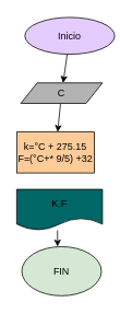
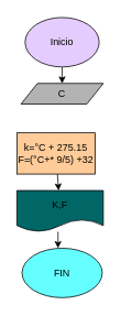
  <mxCell id="0" />
  <mxCell id="1" parent="0" />
  <mxCell id="2" value="" style="edgeStyle=none;html=1;" edge="1" parent="1" source="3" target="5"><mxGeometry relative="1" as="geometry" /></mxCell>
- <mxCell id="3" value="Inicio" style="ellipse;whiteSpace=wrap;html=1;fillColor=#E5CCFF;" vertex="1" parent="1"><mxGeometry x="30" y="20" width="110" height="45" as="geometry" /></mxCell>
- <mxCell id="4" value="" style="edgeStyle=none;html=1;" edge="1" parent="1" source="5" target="7"><mxGeometry relative="1" as="geometry" /></mxCell>
+ <mxCell id="3" value="Inicio" style="ellipse;whiteSpace=wrap;html=1;fillColor=#E5CCFF;" vertex="1" parent="1"><mxGeometry x="30" y="20" width="90" height="60" as="geometry" /></mxCell>
  <mxCell id="5" value="C" style="shape=parallelogram;perimeter=parallelogramPerimeter;whiteSpace=wrap;html=1;fixedSize=1;fillColor=#B3B3B3;" vertex="1" parent="1"><mxGeometry x="25" y="100" width="100" height="25" as="geometry" /></mxCell>
+ <mxCell id="6" value="" style="edgeStyle=none;html=1;" edge="1" parent="1" source="7" target="8"><mxGeometry relative="1" as="geometry" /></mxCell>
  <mxCell id="7" value="k=°C + 275.15&lt;br&gt;F=(°C+* 9/5) +32" style="rounded=0;whiteSpace=wrap;html=1;fillColor=#FFCC99;" vertex="1" parent="1"><mxGeometry x="20" y="160" width="95" height="50" as="geometry" /></mxCell>
  <mxCell id="8" value="K,F" style="shape=document;whiteSpace=wrap;html=1;boundedLbl=1;fillColor=#006666;" vertex="1" parent="1"><mxGeometry x="20" y="230" width="105" height="50" as="geometry" /></mxCell>
- <mxCell id="9" value="FIN" style="ellipse;whiteSpace=wrap;html=1;fillColor=#d5e8d4;" vertex="1" parent="1"><mxGeometry x="26.25" y="300" width="97.5" height="60" as="geometry" /></mxCell>
+ <mxCell id="9" value="FIN" style="ellipse;whiteSpace=wrap;html=1;fillColor=#66FFFF;" vertex="1" parent="1"><mxGeometry x="26.25" y="300" width="97.5" height="60" as="geometry" /></mxCell>
  <mxCell id="10" value="" style="edgeStyle=none;html=1;" edge="1" parent="1"><mxGeometry relative="1" as="geometry"><mxPoint x="70" y="280" as="sourcePoint" /><mxPoint x="70" y="300" as="targetPoint" /></mxGeometry></mxCell>
